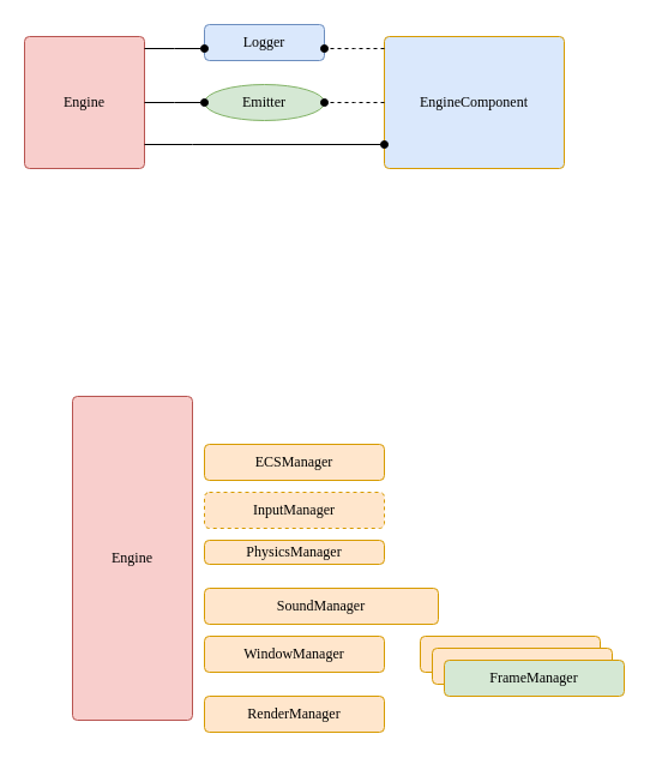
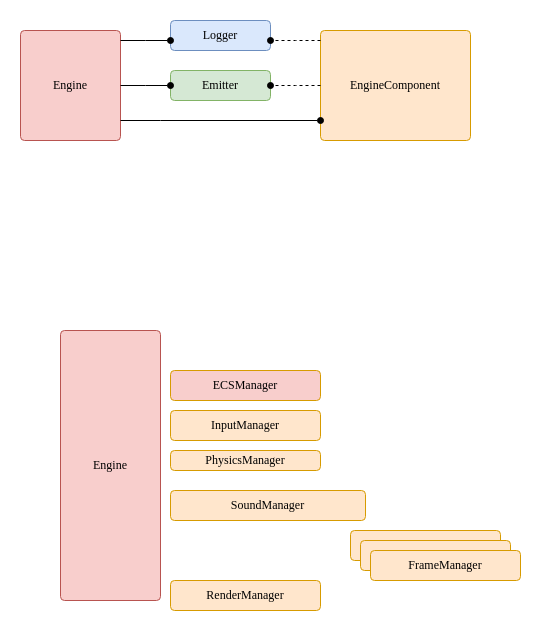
  <mxCell id="0" />
  <mxCell id="1" parent="0" />
  <mxCell id="2" value="Engine" style="rounded=1;whiteSpace=wrap;html=1;fontFamily=Montserrat;fontSource=https%3A%2F%2Ffonts.googleapis.com%2Fcss%3Ffamily%3DMontserrat;absoluteArcSize=1;arcSize=8;fillColor=#f8cecc;strokeColor=#b85450;" parent="1" vertex="1"><mxGeometry x="60" y="330" width="100" height="270" as="geometry" /></mxCell>
- <mxCell id="3" value="ECSManager" style="rounded=1;whiteSpace=wrap;html=1;fontFamily=Montserrat;fontSource=https%3A%2F%2Ffonts.googleapis.com%2Fcss%3Ffamily%3DMontserrat;absoluteArcSize=1;arcSize=8;fillColor=#ffe6cc;strokeColor=#d79b00;" parent="1" vertex="1"><mxGeometry x="170" y="370" width="150" height="30" as="geometry" /></mxCell>
- <mxCell id="4" value="InputManager" style="rounded=1;whiteSpace=wrap;html=1;fontFamily=Montserrat;fontSource=https%3A%2F%2Ffonts.googleapis.com%2Fcss%3Ffamily%3DMontserrat;absoluteArcSize=1;arcSize=8;fillColor=#ffe6cc;strokeColor=#d79b00;dashed=1;" parent="1" vertex="1"><mxGeometry x="170" y="410" width="150" height="30" as="geometry" /></mxCell>
+ <mxCell id="3" value="ECSManager" style="rounded=1;whiteSpace=wrap;html=1;fontFamily=Montserrat;fontSource=https%3A%2F%2Ffonts.googleapis.com%2Fcss%3Ffamily%3DMontserrat;absoluteArcSize=1;arcSize=8;fillColor=#f8cecc;strokeColor=#d79b00;" parent="1" vertex="1"><mxGeometry x="170" y="370" width="150" height="30" as="geometry" /></mxCell>
+ <mxCell id="4" value="InputManager" style="rounded=1;whiteSpace=wrap;html=1;fontFamily=Montserrat;fontSource=https%3A%2F%2Ffonts.googleapis.com%2Fcss%3Ffamily%3DMontserrat;absoluteArcSize=1;arcSize=8;fillColor=#ffe6cc;strokeColor=#d79b00;" parent="1" vertex="1"><mxGeometry x="170" y="410" width="150" height="30" as="geometry" /></mxCell>
  <mxCell id="5" value="PhysicsManager" style="rounded=1;whiteSpace=wrap;html=1;fontFamily=Montserrat;fontSource=https%3A%2F%2Ffonts.googleapis.com%2Fcss%3Ffamily%3DMontserrat;absoluteArcSize=1;arcSize=8;fillColor=#ffe6cc;strokeColor=#d79b00;" parent="1" vertex="1"><mxGeometry x="170" y="450" width="150" height="20" as="geometry" /></mxCell>
  <mxCell id="6" value="SoundManager" style="rounded=1;whiteSpace=wrap;html=1;fontFamily=Montserrat;fontSource=https%3A%2F%2Ffonts.googleapis.com%2Fcss%3Ffamily%3DMontserrat;absoluteArcSize=1;arcSize=8;fillColor=#ffe6cc;strokeColor=#d79b00;" parent="1" vertex="1"><mxGeometry x="170" y="490" width="195" height="30" as="geometry" /></mxCell>
- <mxCell id="7" value="WindowManager" style="rounded=1;whiteSpace=wrap;html=1;fontFamily=Montserrat;fontSource=https%3A%2F%2Ffonts.googleapis.com%2Fcss%3Ffamily%3DMontserrat;absoluteArcSize=1;arcSize=8;fillColor=#ffe6cc;strokeColor=#d79b00;" parent="1" vertex="1"><mxGeometry x="170" y="530" width="150" height="30" as="geometry" /></mxCell>
  <mxCell id="8" value="RenderManager" style="rounded=1;whiteSpace=wrap;html=1;fontFamily=Montserrat;fontSource=https%3A%2F%2Ffonts.googleapis.com%2Fcss%3Ffamily%3DMontserrat;absoluteArcSize=1;arcSize=8;fillColor=#ffe6cc;strokeColor=#d79b00;" parent="1" vertex="1"><mxGeometry x="170" y="580" width="150" height="30" as="geometry" /></mxCell>
  <mxCell id="9" value="Engine" style="rounded=1;whiteSpace=wrap;html=1;fontFamily=Montserrat;fontSource=https%3A%2F%2Ffonts.googleapis.com%2Fcss%3Ffamily%3DMontserrat;absoluteArcSize=1;arcSize=8;fillColor=#f8cecc;strokeColor=#b85450;" parent="1" vertex="1"><mxGeometry x="20" y="30" width="100" height="110" as="geometry" /></mxCell>
- <mxCell id="10" value="EngineComponent" style="rounded=1;whiteSpace=wrap;html=1;fontFamily=Montserrat;fontSource=https%3A%2F%2Ffonts.googleapis.com%2Fcss%3Ffamily%3DMontserrat;absoluteArcSize=1;arcSize=8;fillColor=#dae8fc;strokeColor=#d79b00;" parent="1" vertex="1"><mxGeometry x="320" y="30" width="150" height="110" as="geometry" /></mxCell>
- <mxCell id="11" value="Emitter" style="ellipse;whiteSpace=wrap;html=1;fontFamily=Montserrat;fontSource=https%3A%2F%2Ffonts.googleapis.com%2Fcss%3Ffamily%3DMontserrat;absoluteArcSize=1;arcSize=8;fillColor=#d5e8d4;strokeColor=#82b366;" parent="1" vertex="1"><mxGeometry x="170" y="70" width="100" height="30" as="geometry" /></mxCell>
+ <mxCell id="10" value="EngineComponent" style="rounded=1;whiteSpace=wrap;html=1;fontFamily=Montserrat;fontSource=https%3A%2F%2Ffonts.googleapis.com%2Fcss%3Ffamily%3DMontserrat;absoluteArcSize=1;arcSize=8;fillColor=#ffe6cc;strokeColor=#d79b00;" parent="1" vertex="1"><mxGeometry x="320" y="30" width="150" height="110" as="geometry" /></mxCell>
+ <mxCell id="11" value="Emitter" style="rounded=1;whiteSpace=wrap;html=1;fontFamily=Montserrat;fontSource=https%3A%2F%2Ffonts.googleapis.com%2Fcss%3Ffamily%3DMontserrat;absoluteArcSize=1;arcSize=8;fillColor=#d5e8d4;strokeColor=#82b366;" parent="1" vertex="1"><mxGeometry x="170" y="70" width="100" height="30" as="geometry" /></mxCell>
  <mxCell id="12" value="Logger" style="rounded=1;whiteSpace=wrap;html=1;fontFamily=Montserrat;fontSource=https%3A%2F%2Ffonts.googleapis.com%2Fcss%3Ffamily%3DMontserrat;absoluteArcSize=1;arcSize=8;fillColor=#dae8fc;strokeColor=#6c8ebf;" parent="1" vertex="1"><mxGeometry x="170" y="20" width="100" height="30" as="geometry" /></mxCell>
  <mxCell id="13" style="edgeStyle=elbowEdgeStyle;shape=connector;rounded=0;orthogonalLoop=1;jettySize=auto;html=1;labelBackgroundColor=default;strokeColor=default;fontFamily=Helvetica;fontSize=11;fontColor=default;endArrow=oval;elbow=vertical;endFill=1;" parent="1" source="9" target="10" edge="1"><mxGeometry relative="1" as="geometry"><Array as="points"><mxPoint x="160" y="120" /></Array></mxGeometry></mxCell>
  <mxCell id="14" style="edgeStyle=elbowEdgeStyle;shape=connector;rounded=0;orthogonalLoop=1;jettySize=auto;elbow=vertical;html=1;labelBackgroundColor=default;strokeColor=default;fontFamily=Helvetica;fontSize=11;fontColor=default;endArrow=oval;endFill=1;" parent="1" source="9" target="11" edge="1"><mxGeometry relative="1" as="geometry" /></mxCell>
  <mxCell id="15" style="edgeStyle=elbowEdgeStyle;shape=connector;rounded=0;orthogonalLoop=1;jettySize=auto;elbow=vertical;html=1;labelBackgroundColor=default;strokeColor=default;fontFamily=Helvetica;fontSize=11;fontColor=default;endArrow=oval;endFill=1;" parent="1" source="9" target="12" edge="1"><mxGeometry relative="1" as="geometry" /></mxCell>
  <mxCell id="16" style="edgeStyle=elbowEdgeStyle;shape=connector;rounded=0;orthogonalLoop=1;jettySize=auto;elbow=vertical;html=1;labelBackgroundColor=default;strokeColor=default;fontFamily=Helvetica;fontSize=11;fontColor=default;endArrow=oval;endFill=1;dashed=1;" parent="1" source="10" target="11" edge="1"><mxGeometry relative="1" as="geometry" /></mxCell>
  <mxCell id="17" style="edgeStyle=elbowEdgeStyle;shape=connector;rounded=0;orthogonalLoop=1;jettySize=auto;elbow=vertical;html=1;labelBackgroundColor=default;strokeColor=default;fontFamily=Helvetica;fontSize=11;fontColor=default;endArrow=oval;endFill=1;dashed=1;" parent="1" source="10" target="12" edge="1"><mxGeometry relative="1" as="geometry" /></mxCell>
  <mxCell id="18" value="Window" style="rounded=1;whiteSpace=wrap;html=1;fontFamily=Montserrat;fontSource=https%3A%2F%2Ffonts.googleapis.com%2Fcss%3Ffamily%3DMontserrat;absoluteArcSize=1;arcSize=8;fillColor=#ffe6cc;strokeColor=#d79b00;" vertex="1" parent="1"><mxGeometry x="350" y="530" width="150" height="30" as="geometry" /></mxCell>
  <mxCell id="19" value="Screen" style="rounded=1;whiteSpace=wrap;html=1;fontFamily=Montserrat;fontSource=https%3A%2F%2Ffonts.googleapis.com%2Fcss%3Ffamily%3DMontserrat;absoluteArcSize=1;arcSize=8;fillColor=#ffe6cc;strokeColor=#d79b00;" vertex="1" parent="1"><mxGeometry x="360" y="540" width="150" height="30" as="geometry" /></mxCell>
- <mxCell id="20" value="FrameManager" style="rounded=1;whiteSpace=wrap;html=1;fontFamily=Montserrat;fontSource=https%3A%2F%2Ffonts.googleapis.com%2Fcss%3Ffamily%3DMontserrat;absoluteArcSize=1;arcSize=8;fillColor=#d5e8d4;strokeColor=#d79b00;" vertex="1" parent="1"><mxGeometry x="370" y="550" width="150" height="30" as="geometry" /></mxCell>
+ <mxCell id="20" value="FrameManager" style="rounded=1;whiteSpace=wrap;html=1;fontFamily=Montserrat;fontSource=https%3A%2F%2Ffonts.googleapis.com%2Fcss%3Ffamily%3DMontserrat;absoluteArcSize=1;arcSize=8;fillColor=#ffe6cc;strokeColor=#d79b00;" vertex="1" parent="1"><mxGeometry x="370" y="550" width="150" height="30" as="geometry" /></mxCell>
